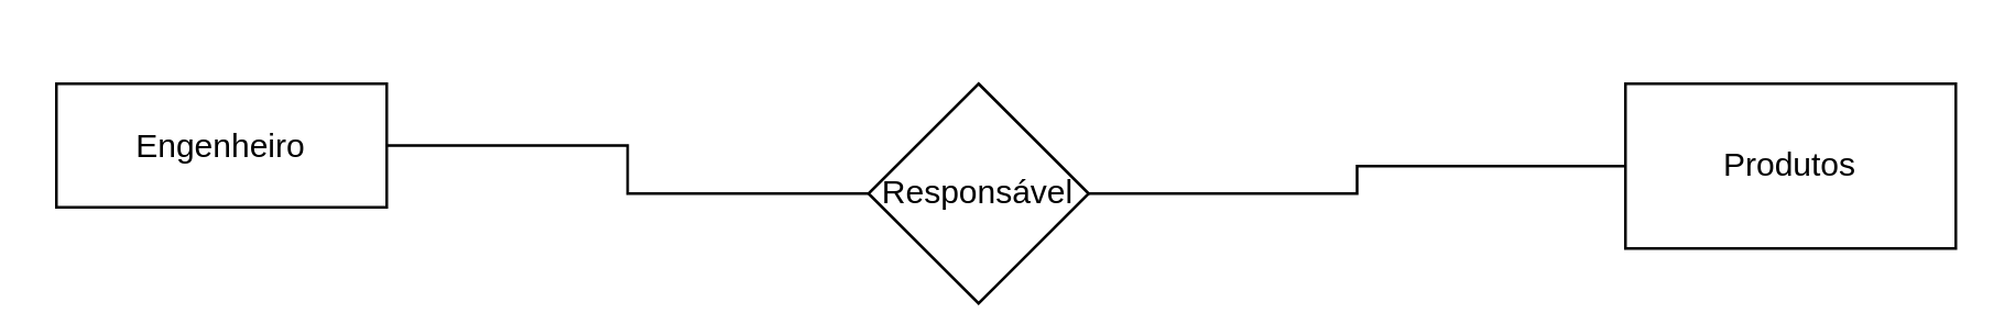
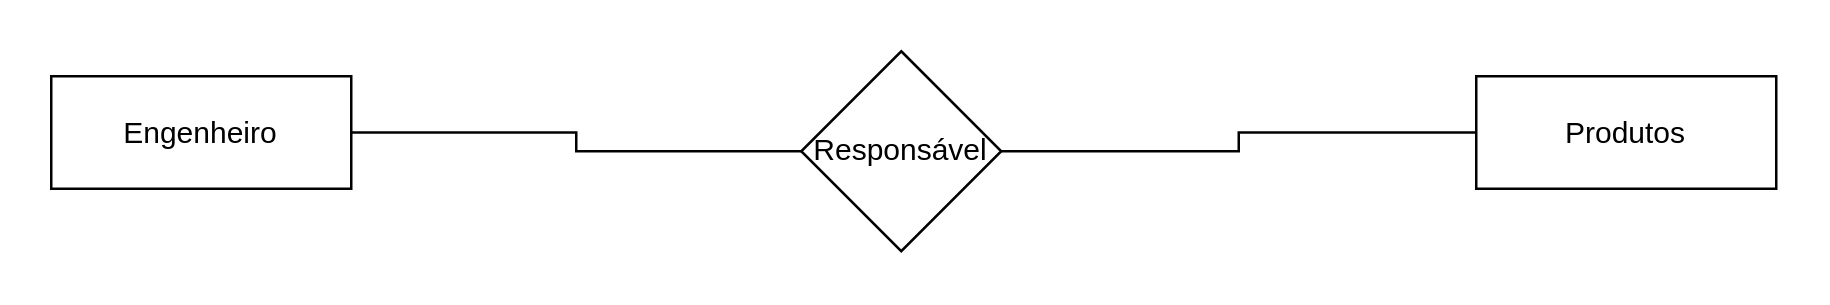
  <mxCell id="0" />
  <mxCell id="1" parent="0" />
  <mxCell id="2" value="Engenheiro" style="rounded=0;whiteSpace=wrap;html=1;" vertex="1" parent="1"><mxGeometry x="20" y="30" width="120" height="45" as="geometry" /></mxCell>
- <mxCell id="3" value="Produtos" style="rounded=0;whiteSpace=wrap;html=1;" vertex="1" parent="1"><mxGeometry x="590" y="30" width="120" height="60" as="geometry" /></mxCell>
+ <mxCell id="3" value="Produtos" style="rounded=0;whiteSpace=wrap;html=1;" vertex="1" parent="1"><mxGeometry x="590" y="30" width="120" height="45" as="geometry" /></mxCell>
  <mxCell id="4" style="edgeStyle=orthogonalEdgeStyle;rounded=0;orthogonalLoop=1;jettySize=auto;html=1;exitX=0;exitY=0.5;exitDx=0;exitDy=0;entryX=1;entryY=0.5;entryDx=0;entryDy=0;endArrow=none;endFill=0;" edge="1" parent="1" source="6" target="2"><mxGeometry relative="1" as="geometry" /></mxCell>
  <mxCell id="5" style="edgeStyle=orthogonalEdgeStyle;rounded=0;orthogonalLoop=1;jettySize=auto;html=1;exitX=1;exitY=0.5;exitDx=0;exitDy=0;entryX=0;entryY=0.5;entryDx=0;entryDy=0;endArrow=none;endFill=0;" edge="1" parent="1" source="6" target="3"><mxGeometry relative="1" as="geometry" /></mxCell>
- <mxCell id="6" value="Responsável" style="rhombus;whiteSpace=wrap;html=1;" vertex="1" parent="1"><mxGeometry x="315" y="30" width="80" height="80" as="geometry" /></mxCell>
+ <mxCell id="6" value="Responsável" style="rhombus;whiteSpace=wrap;html=1;" vertex="1" parent="1"><mxGeometry x="320" y="20" width="80" height="80" as="geometry" /></mxCell>
